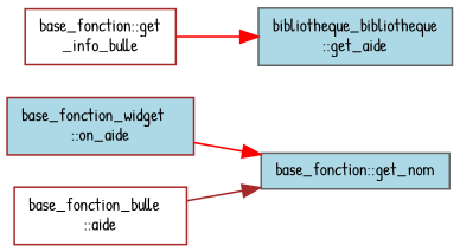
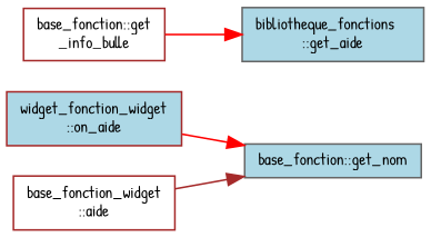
  digraph {
    fontname="Patrick Hand"
    rankdir=LR
    node [color=brown fillcolor=lightblue fontname="Patrick Hand" fontsize=10 shape=record style=filled]
    edge [color=red fontname="Patrick Hand" fontsize=10 labelfontname=Helvetica labelfontsize=10 style=solid]
-   n1 [fontcolor=black height=0.2 label="base_fonction_widget\l::on_aide" width=0.4]
+   n1 [fontcolor=black height=0.2 label="widget_fonction_widget\l::on_aide" width=0.4]
    n2 [color=gray40 height=0.2 label="base_fonction::get_nom" width=0.4]
-   n3 [fillcolor=white height=0.2 label="base_fonction_bulle\l::aide" width=0.4]
+   n3 [fillcolor=white height=0.2 label="base_fonction_widget\l::aide" width=0.4]
    n4 [fillcolor=white height=0.2 label="base_fonction::get\l_info_bulle" width=0.4]
-   n5 [color=gray40 height=0.2 label="bibliotheque_bibliotheque\l::get_aide" width=0.4]
+   n5 [color=gray40 height=0.2 label="bibliotheque_fonctions\l::get_aide" width=0.4]
    n1 -> n2
    n3 -> n2 [color=brown]
    n4 -> n5
  }
